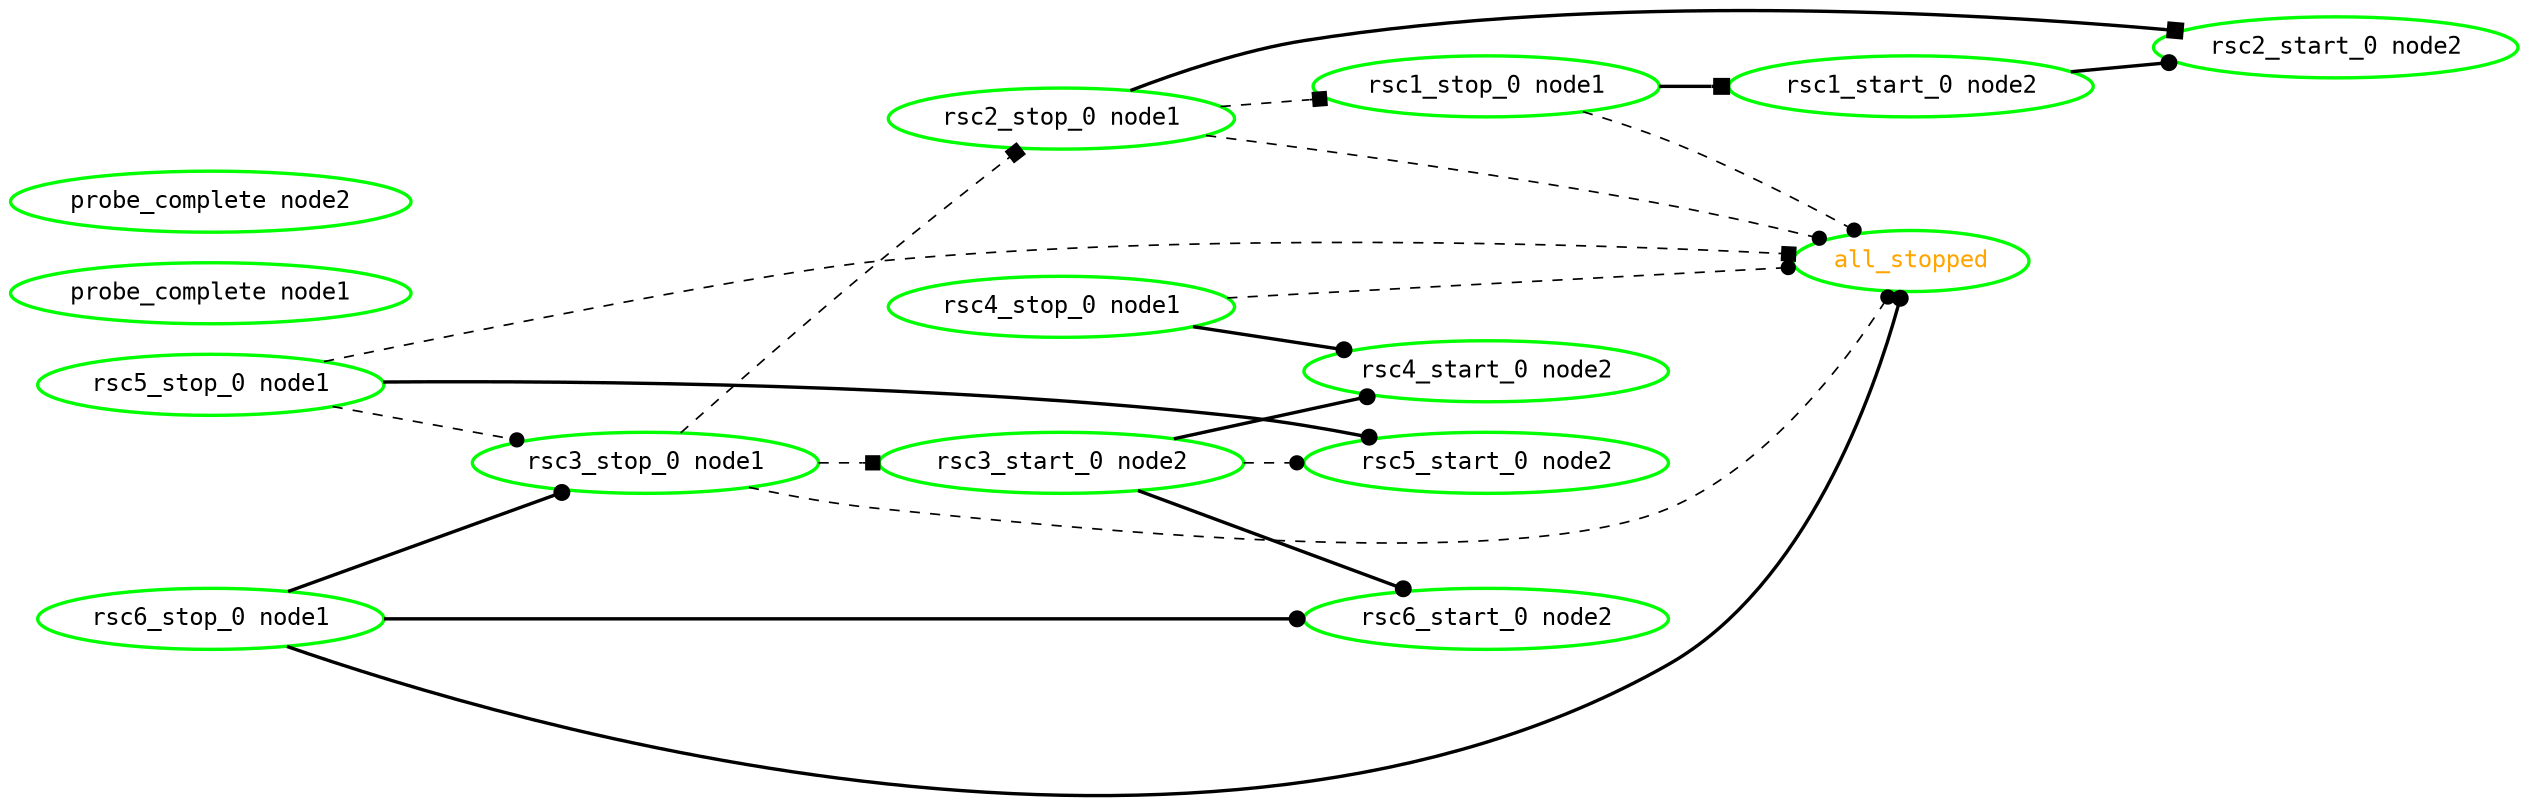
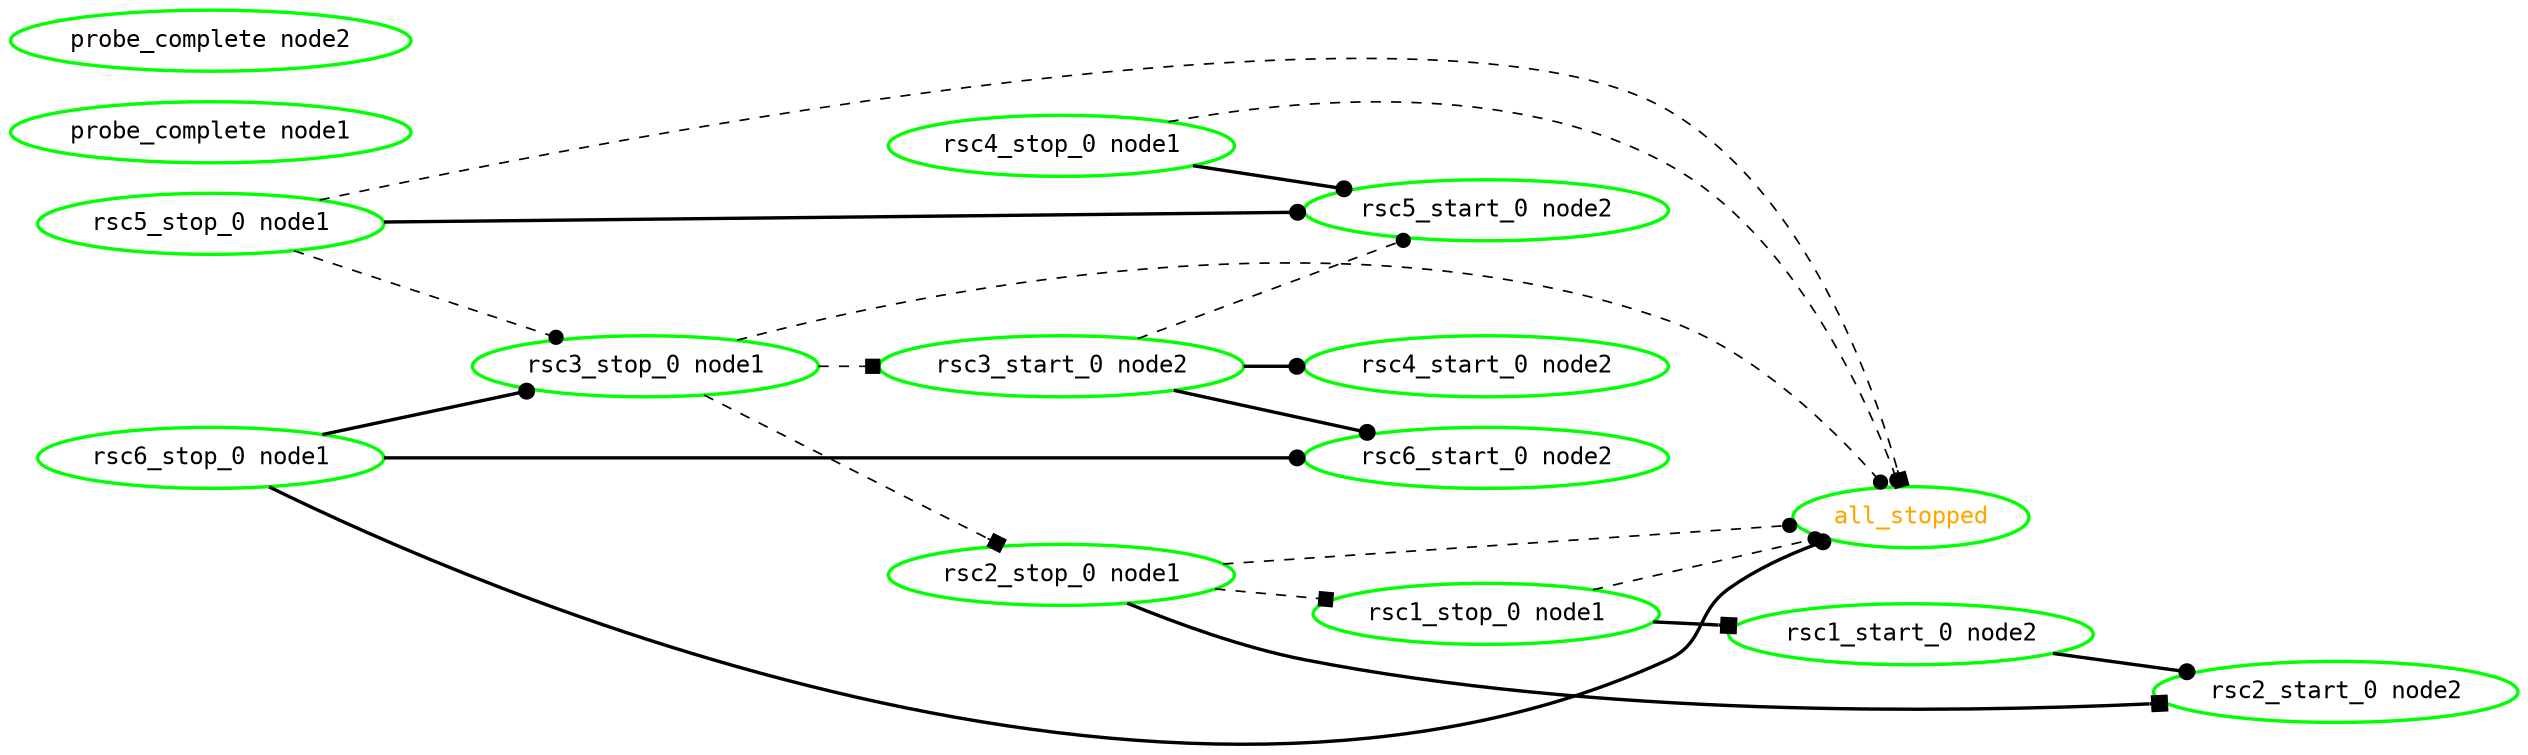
  digraph {
    fontname="DejaVu Sans Mono"
    rankdir=LR
    node [color=green fontcolor=black fontname="DejaVu Sans Mono" style=bold]
    edge [arrowhead=dot fontname="DejaVu Sans Mono" style=bold]
    all_stopped [fontcolor=orange]
    "probe_complete node1"
    "probe_complete node2"
    "rsc1_start_0 node2"
    "rsc2_start_0 node2"
    "rsc3_start_0 node2"
    "rsc4_start_0 node2"
    "rsc5_start_0 node2"
    "rsc6_start_0 node2"
    "rsc1_stop_0 node1"
    "rsc2_stop_0 node1"
    "rsc3_stop_0 node1"
    "rsc4_stop_0 node1"
    "rsc5_stop_0 node1"
    "rsc6_stop_0 node1"
    "rsc1_start_0 node2" -> "rsc2_start_0 node2"
    "rsc3_start_0 node2" -> "rsc4_start_0 node2"
    "rsc3_start_0 node2" -> "rsc5_start_0 node2" [style=dashed]
    "rsc3_start_0 node2" -> "rsc6_start_0 node2"
    "rsc1_stop_0 node1" -> all_stopped [style=dashed]
    "rsc1_stop_0 node1" -> "rsc1_start_0 node2" [arrowhead=box]
    "rsc2_stop_0 node1" -> all_stopped [style=dashed]
    "rsc2_stop_0 node1" -> "rsc2_start_0 node2" [arrowhead=box]
    "rsc2_stop_0 node1" -> "rsc1_stop_0 node1" [arrowhead=box style=dashed]
    "rsc3_stop_0 node1" -> all_stopped [style=dashed]
    "rsc3_stop_0 node1" -> "rsc3_start_0 node2" [arrowhead=box style=dashed]
    "rsc3_stop_0 node1" -> "rsc2_stop_0 node1" [arrowhead=box style=dashed]
    "rsc4_stop_0 node1" -> all_stopped [style=dashed]
-   "rsc4_stop_0 node1" -> "rsc4_start_0 node2"
+   "rsc4_stop_0 node1" -> "rsc5_start_0 node2"
    "rsc5_stop_0 node1" -> all_stopped [arrowhead=box style=dashed]
    "rsc5_stop_0 node1" -> "rsc5_start_0 node2"
    "rsc5_stop_0 node1" -> "rsc3_stop_0 node1" [style=dashed]
    "rsc6_stop_0 node1" -> all_stopped
    "rsc6_stop_0 node1" -> "rsc6_start_0 node2"
    "rsc6_stop_0 node1" -> "rsc3_stop_0 node1"
  }
